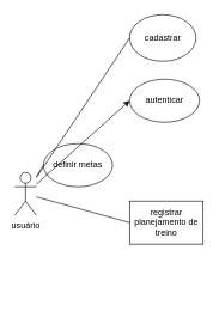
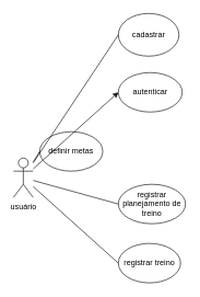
  <mxCell id="0" />
  <mxCell id="1" parent="0" />
  <mxCell id="2" value="usuário" style="shape=umlActor;verticalLabelPosition=bottom;verticalAlign=top;html=1;outlineConnect=0;" parent="1" vertex="1"><mxGeometry x="20" y="240" width="30" height="60" as="geometry" /></mxCell>
  <mxCell id="3" value="cadastrar" style="ellipse;whiteSpace=wrap;html=1;" parent="1" vertex="1"><mxGeometry x="180" y="20" width="92.5" height="65" as="geometry" /></mxCell>
  <mxCell id="4" value="autenticar" style="ellipse;whiteSpace=wrap;html=1;" vertex="1" parent="1"><mxGeometry x="180" y="110" width="97.5" height="60" as="geometry" /></mxCell>
- <mxCell id="5" value="registrar planejamento de treino" style="whiteSpace=wrap;html=1;rounded=0;" vertex="1" parent="1"><mxGeometry x="180" y="280" width="102.5" height="60" as="geometry" /></mxCell>
+ <mxCell id="5" value="registrar planejamento de treino" style="ellipse;whiteSpace=wrap;html=1;" vertex="1" parent="1"><mxGeometry x="180" y="280" width="102.5" height="60" as="geometry" /></mxCell>
+ <mxCell id="6" value="registrar treino" style="ellipse;whiteSpace=wrap;html=1;" vertex="1" parent="1"><mxGeometry x="180" y="370" width="95" height="60" as="geometry" /></mxCell>
  <mxCell id="7" value="definir metas" style="ellipse;whiteSpace=wrap;html=1;" vertex="1" parent="1"><mxGeometry x="60" y="200" width="96.25" height="60" as="geometry" /></mxCell>
  <mxCell id="8" value="" style="endArrow=none;html=1;rounded=0;entryX=0;entryY=0.5;entryDx=0;entryDy=0;" edge="1" parent="1" source="2" target="3"><mxGeometry width="50" height="50" relative="1" as="geometry"><mxPoint x="92.5" y="300" as="sourcePoint" /><mxPoint x="142.5" y="250" as="targetPoint" /></mxGeometry></mxCell>
  <mxCell id="9" value="" style="endArrow=none;html=1;rounded=0;entryX=0;entryY=0.5;entryDx=0;entryDy=0;" edge="1" parent="1" source="2" target="7"><mxGeometry width="50" height="50" relative="1" as="geometry"><mxPoint x="60" y="170" as="sourcePoint" /><mxPoint x="110" y="120" as="targetPoint" /></mxGeometry></mxCell>
  <mxCell id="10" value="" style="endArrow=classic;html=1;rounded=0;entryX=0;entryY=0.5;entryDx=0;entryDy=0;" edge="1" parent="1" source="2" target="4"><mxGeometry width="50" height="50" relative="1" as="geometry"><mxPoint x="40" y="420" as="sourcePoint" /><mxPoint x="90" y="370" as="targetPoint" /></mxGeometry></mxCell>
+ <mxCell id="11" value="" style="endArrow=none;html=1;rounded=0;entryX=0;entryY=0.5;entryDx=0;entryDy=0;" edge="1" parent="1" source="2" target="6"><mxGeometry width="50" height="50" relative="1" as="geometry"><mxPoint x="40" y="440" as="sourcePoint" /><mxPoint x="90" y="390" as="targetPoint" /></mxGeometry></mxCell>
  <mxCell id="12" value="" style="endArrow=none;html=1;rounded=0;entryX=0;entryY=0.5;entryDx=0;entryDy=0;" edge="1" parent="1" source="2" target="5"><mxGeometry width="50" height="50" relative="1" as="geometry"><mxPoint x="100" y="320" as="sourcePoint" /><mxPoint x="150" y="270" as="targetPoint" /></mxGeometry></mxCell>
